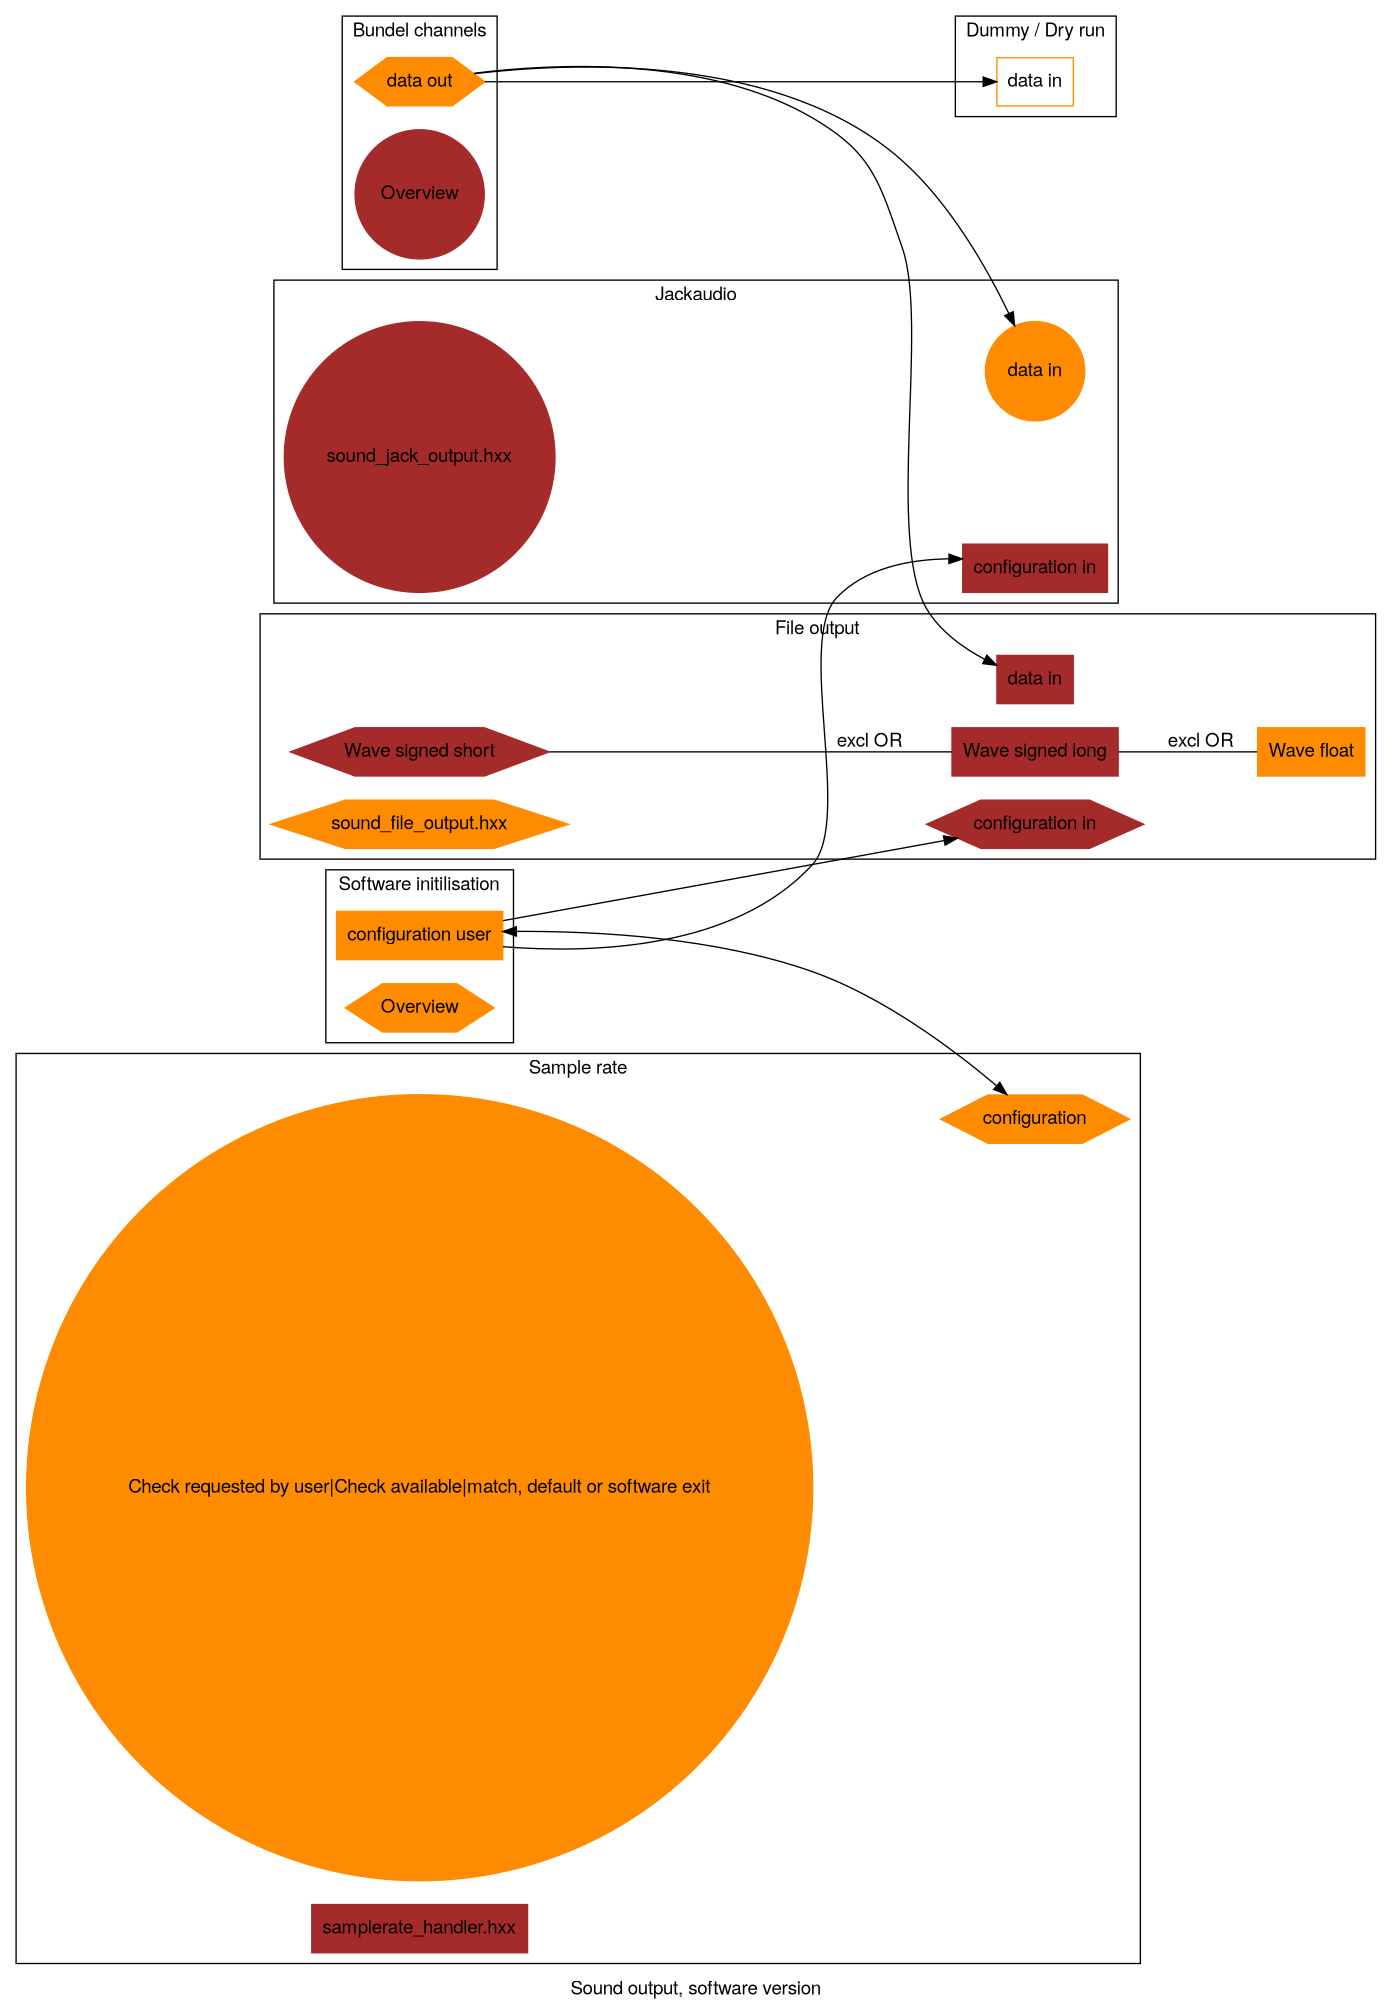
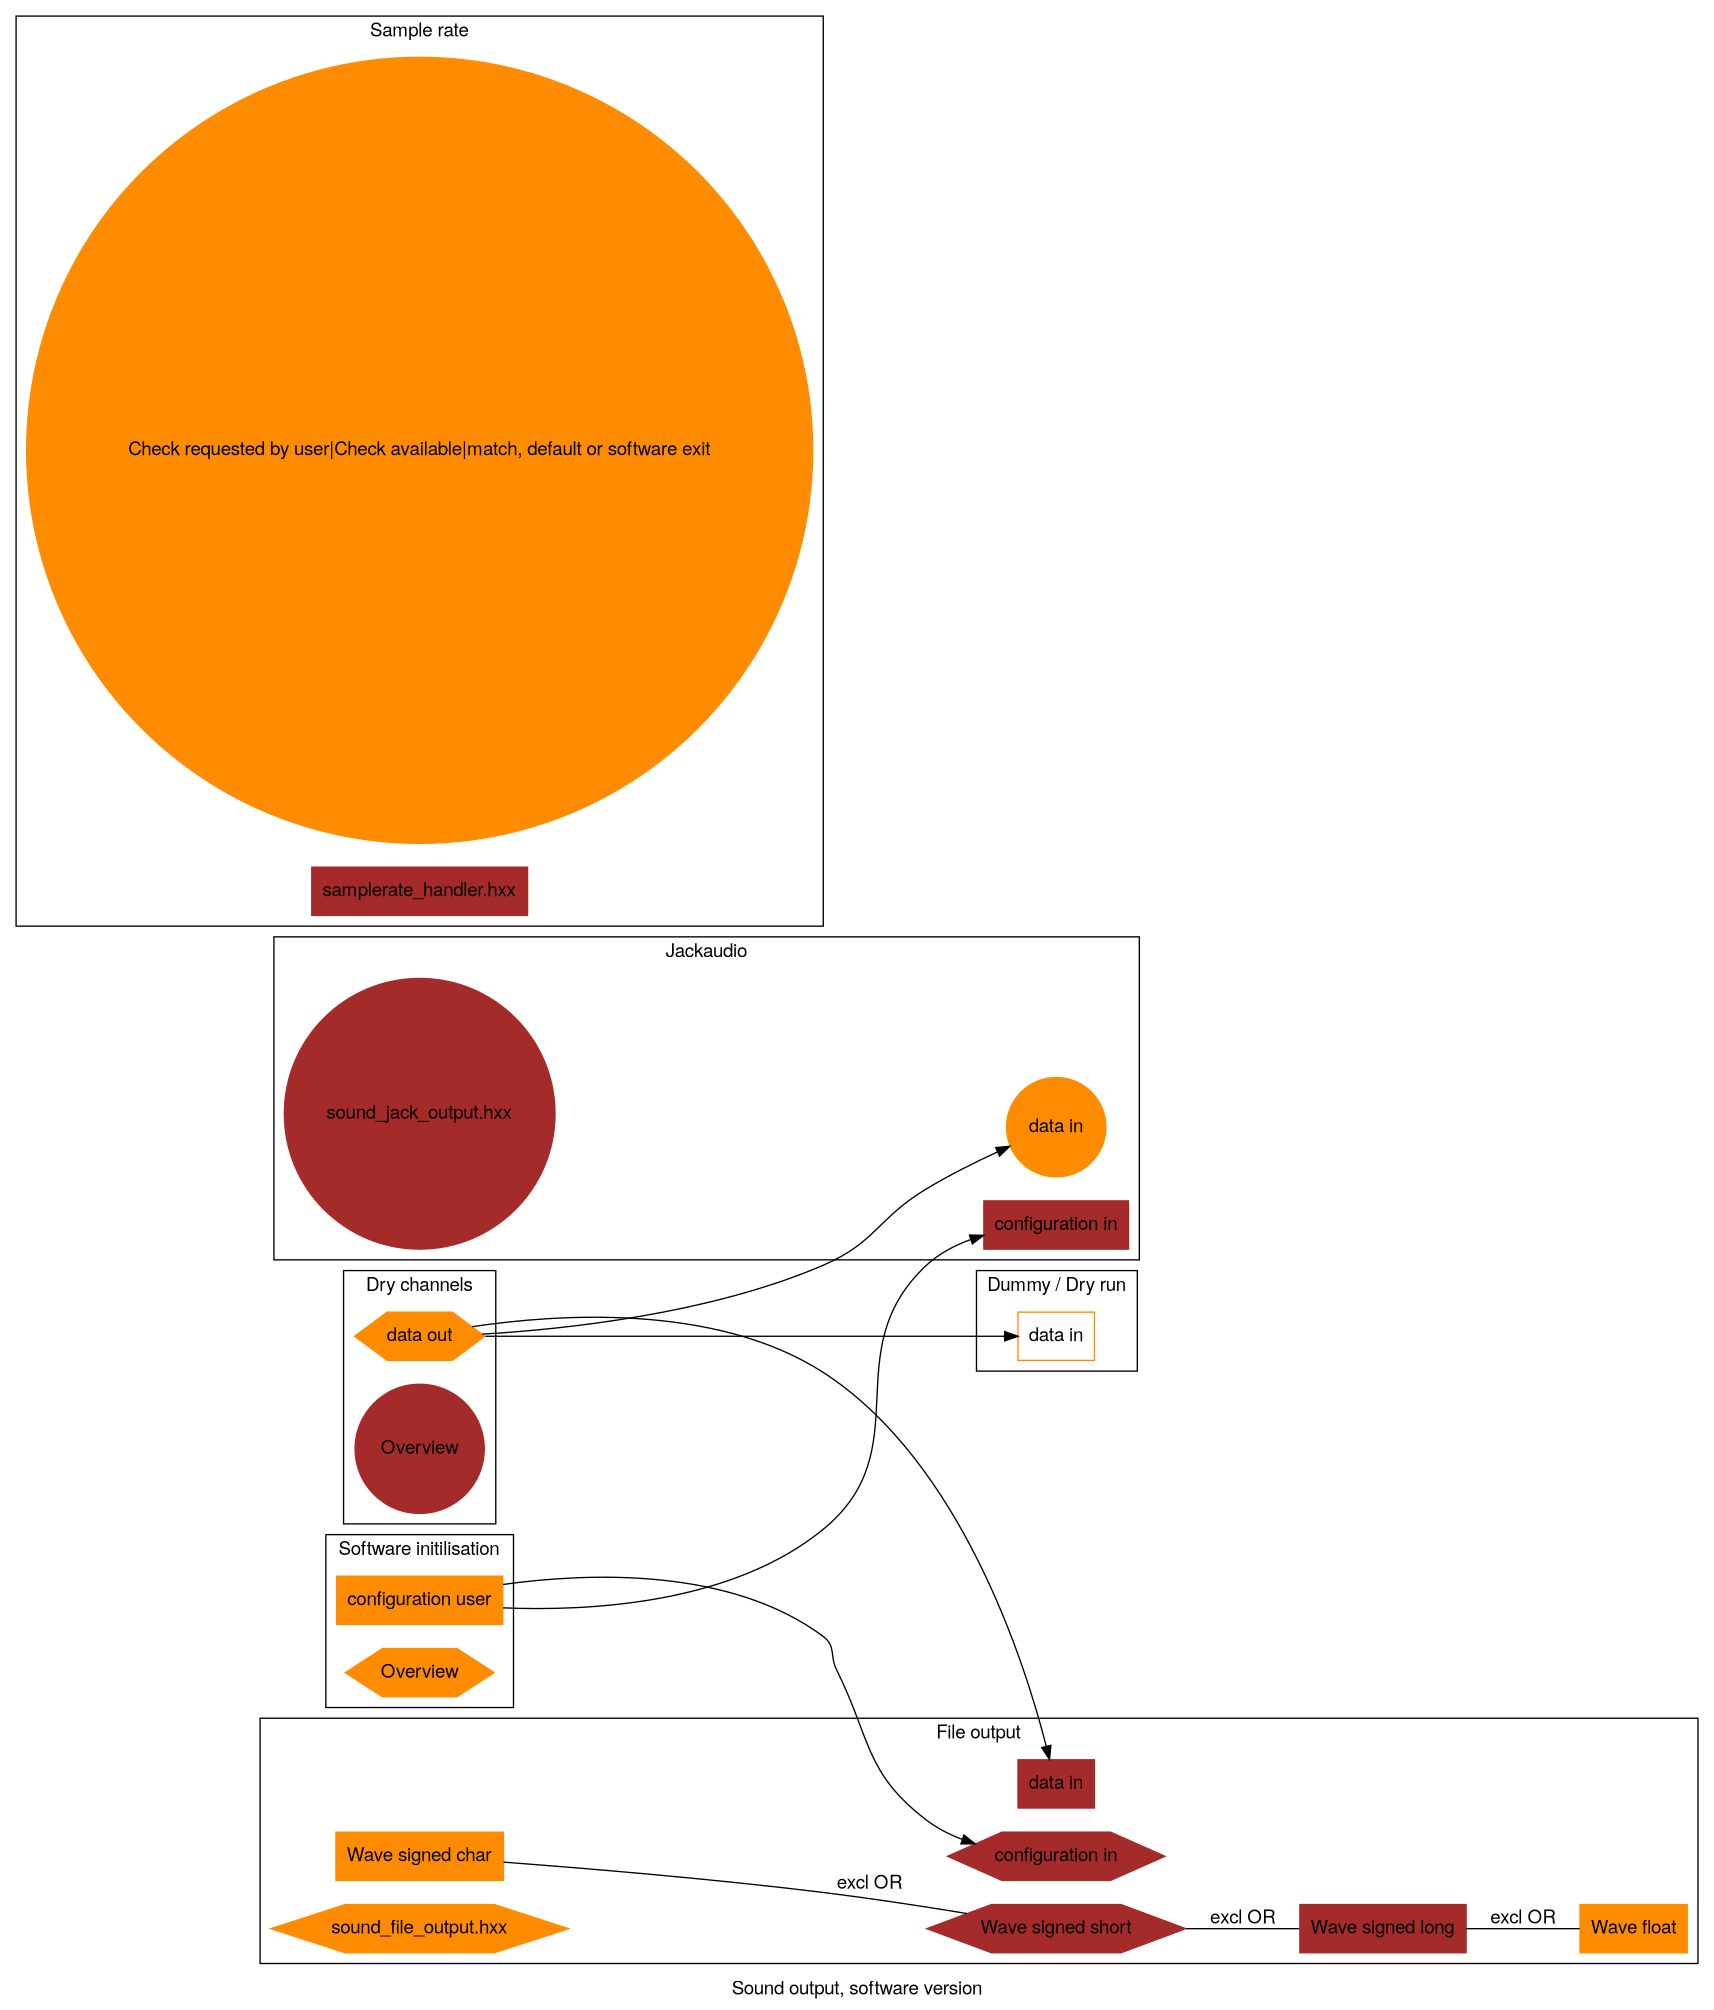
  digraph {
    fontname="Helvetica,Arial,sans-sherif"
    label="Sound output, software version"
    newrank=true
    rankdir=LR
    node [color=darkorange fontname="Helvetica,Arial,sans-sherif" shape=box style=filled]
    edge [fontname="Helvetica,Arial,sans-sherif"]
    n1 [label="data out" shape=hexagon]
    n2 [color=brown label=Overview shape=circle]
    n3 [label="configuration user"]
    n4 [label=Overview shape=hexagon]
    n5 [label="Check requested by user|Check available|match, default or software exit" shape=circle]
-   n6 [label=configuration shape=hexagon]
    n7 [color=brown label="samplerate_handler.hxx"]
    n8 [label="data in" shape=circle]
    n9 [color=brown label="configuration in"]
    n10 [color=brown label="sound_jack_output.hxx" shape=circle]
    n11 [label="data in" style=""]
+   n12 [label="Wave signed char"]
    n13 [color=brown label="Wave signed short" shape=hexagon]
    n14 [color=brown label="Wave signed long"]
    n15 [label="Wave float"]
    n16 [color=brown label="data in"]
    n17 [color=brown label="configuration in" shape=hexagon]
    n18 [label="sound_file_output.hxx" shape=hexagon]
    subgraph cluster_1 {
-     label="Bundel channels"
+     label="Dry channels"
      n1
      n2
    }
    subgraph cluster_2 {
      label="Software initilisation"
      n3
      n4
    }
    subgraph cluster_3 {
      label="Sample rate"
      n5
-     n6
      n7
    }
    subgraph cluster_4 {
      label=Jackaudio
      n8
      n9
      n10
    }
    subgraph cluster_5 {
      label="Dummy / Dry run"
      n11
    }
    subgraph cluster_6 {
      label="File output"
+     n12
      n13
      n14
      n15
      n16
      n17
      n18
    }
    n1 -> n8
    n1 -> n11
    n1 -> n16
-   n3 -> n6 [dir=both]
    n3 -> n9
    n3 -> n17
+   n12 -> n13 [dir=none label="excl OR"]
    n13 -> n14 [dir=none label="excl OR"]
    n14 -> n15 [dir=none label="excl OR"]
  }
